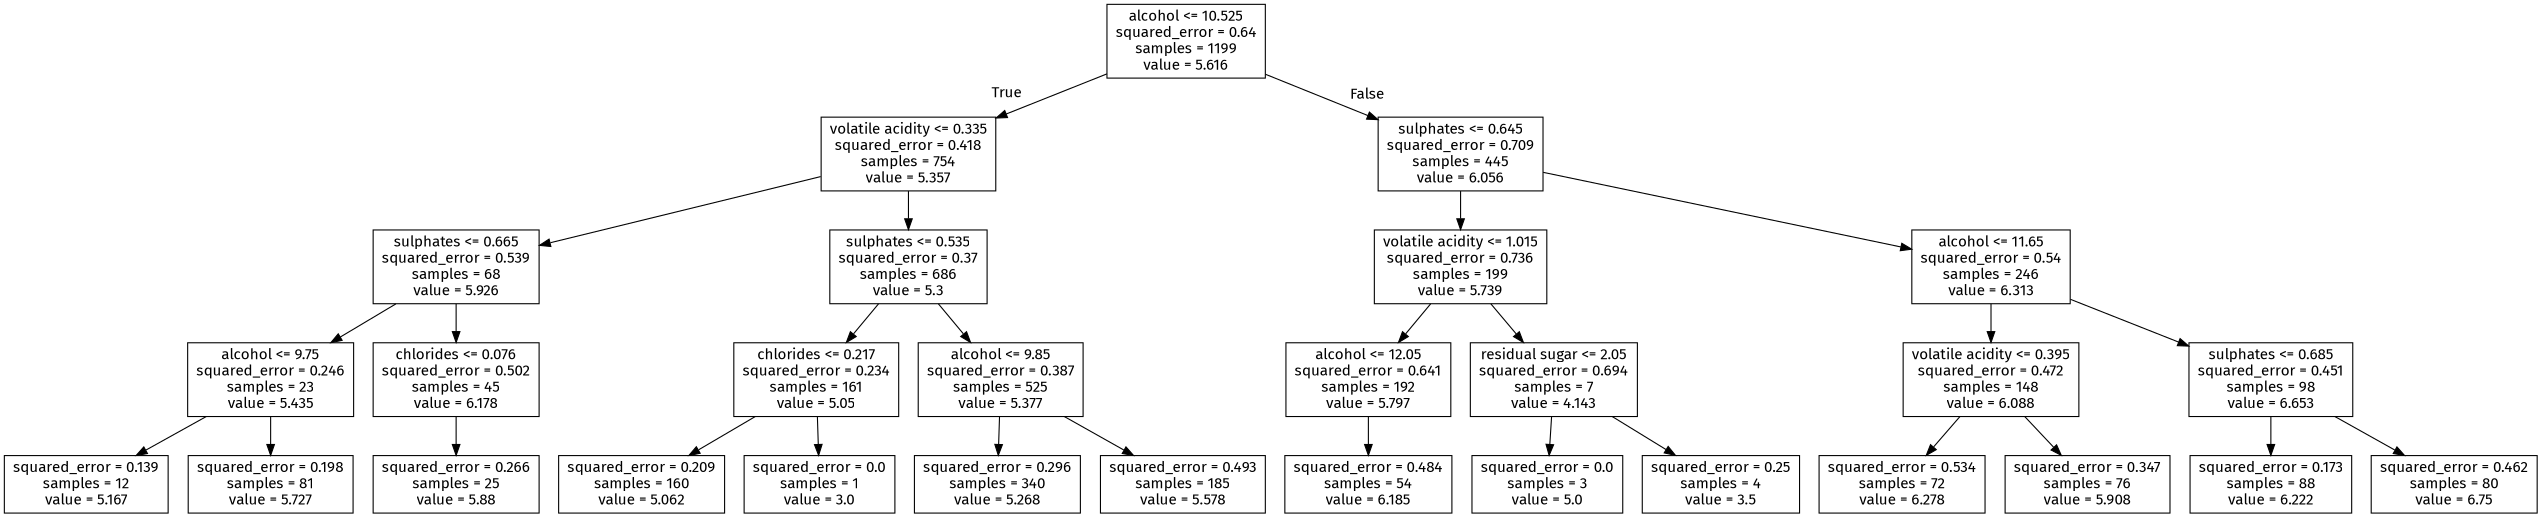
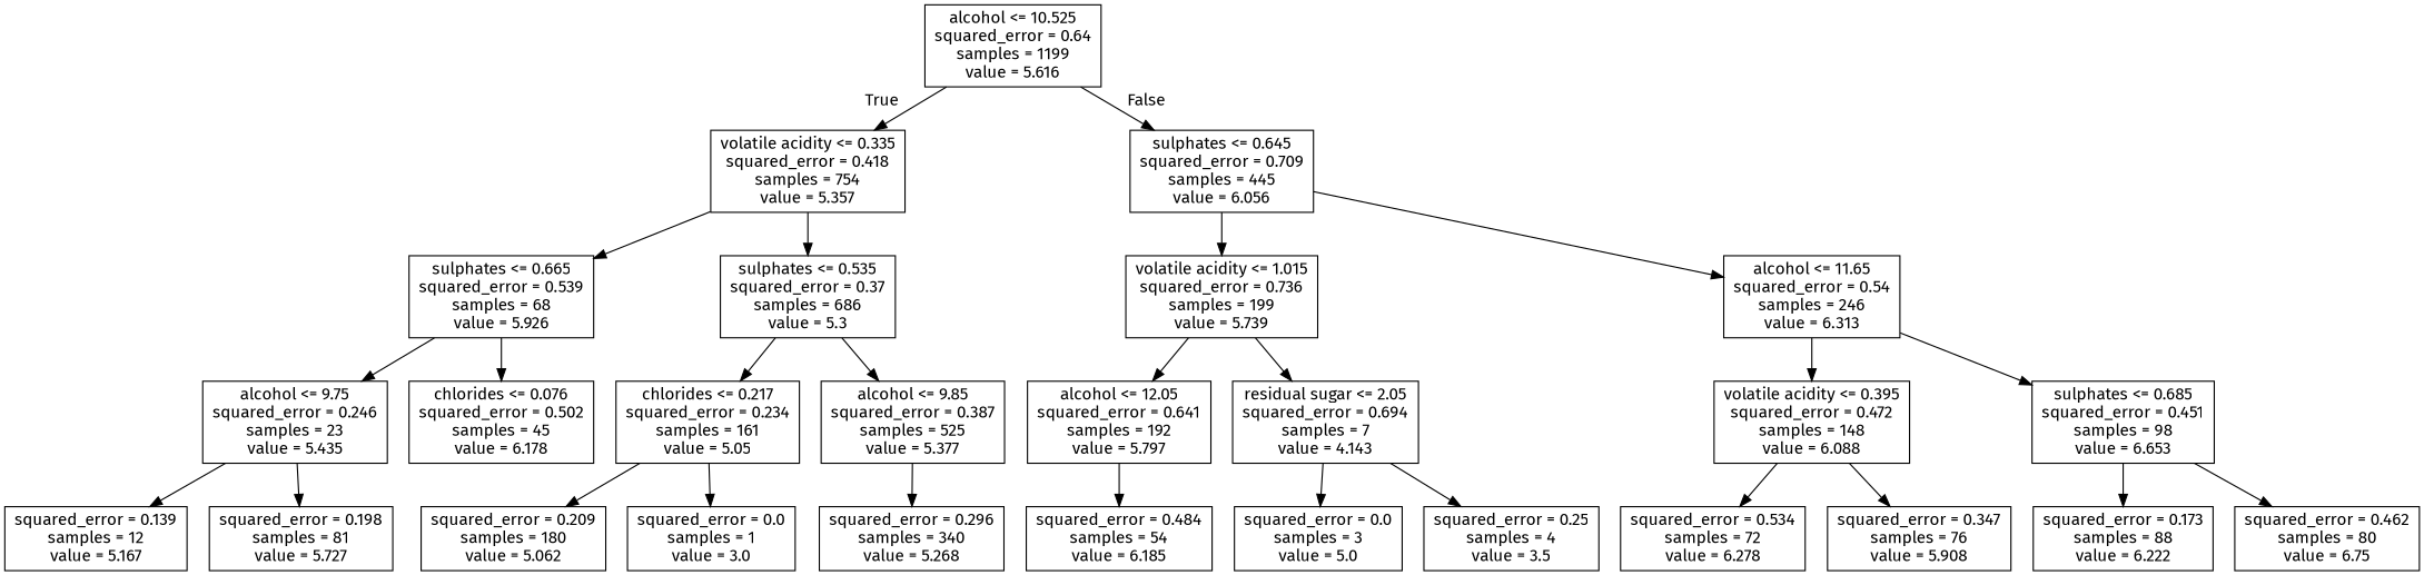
  digraph {
    fontname="Fira Sans"
    node [fontname="Fira Sans" shape=box]
    edge [fontname="Fira Sans"]
    n1 [label="alcohol <= 10.525\nsquared_error = 0.64\nsamples = 1199\nvalue = 5.616"]
    n2 [label="volatile acidity <= 0.335\nsquared_error = 0.418\nsamples = 754\nvalue = 5.357"]
    n3 [label="sulphates <= 0.645\nsquared_error = 0.709\nsamples = 445\nvalue = 6.056"]
    n4 [label="sulphates <= 0.665\nsquared_error = 0.539\nsamples = 68\nvalue = 5.926"]
    n5 [label="sulphates <= 0.535\nsquared_error = 0.37\nsamples = 686\nvalue = 5.3"]
    n6 [label="volatile acidity <= 1.015\nsquared_error = 0.736\nsamples = 199\nvalue = 5.739"]
    n7 [label="alcohol <= 11.65\nsquared_error = 0.54\nsamples = 246\nvalue = 6.313"]
    n8 [label="alcohol <= 9.75\nsquared_error = 0.246\nsamples = 23\nvalue = 5.435"]
    n9 [label="chlorides <= 0.076\nsquared_error = 0.502\nsamples = 45\nvalue = 6.178"]
    n10 [label="chlorides <= 0.217\nsquared_error = 0.234\nsamples = 161\nvalue = 5.05"]
    n11 [label="alcohol <= 9.85\nsquared_error = 0.387\nsamples = 525\nvalue = 5.377"]
    n12 [label="squared_error = 0.139\nsamples = 12\nvalue = 5.167"]
    n13 [label="squared_error = 0.198\nsamples = 81\nvalue = 5.727"]
-   n14 [label="squared_error = 0.266\nsamples = 25\nvalue = 5.88"]
-   n15 [label="squared_error = 0.209\nsamples = 160\nvalue = 5.062"]
+   n15 [label="squared_error = 0.209\nsamples = 180\nvalue = 5.062"]
    n16 [label="squared_error = 0.0\nsamples = 1\nvalue = 3.0"]
    n17 [label="squared_error = 0.296\nsamples = 340\nvalue = 5.268"]
-   n18 [label="squared_error = 0.493\nsamples = 185\nvalue = 5.578"]
    n19 [label="alcohol <= 12.05\nsquared_error = 0.641\nsamples = 192\nvalue = 5.797"]
    n20 [label="residual sugar <= 2.05\nsquared_error = 0.694\nsamples = 7\nvalue = 4.143"]
    n21 [label="volatile acidity <= 0.395\nsquared_error = 0.472\nsamples = 148\nvalue = 6.088"]
    n22 [label="sulphates <= 0.685\nsquared_error = 0.451\nsamples = 98\nvalue = 6.653"]
    n23 [label="squared_error = 0.484\nsamples = 54\nvalue = 6.185"]
    n24 [label="squared_error = 0.0\nsamples = 3\nvalue = 5.0"]
    n25 [label="squared_error = 0.25\nsamples = 4\nvalue = 3.5"]
    n26 [label="squared_error = 0.534\nsamples = 72\nvalue = 6.278"]
    n27 [label="squared_error = 0.347\nsamples = 76\nvalue = 5.908"]
    n28 [label="squared_error = 0.173\nsamples = 88\nvalue = 6.222"]
    n29 [label="squared_error = 0.462\nsamples = 80\nvalue = 6.75"]
    n1 -> n2 [headlabel=True labelangle=45 labeldistance=2.5]
    n1 -> n3 [headlabel=False labelangle=-45 labeldistance=2.5]
    n2 -> n4
    n2 -> n5
    n3 -> n6
    n3 -> n7
    n4 -> n8
    n4 -> n9
    n5 -> n10
    n5 -> n11
    n6 -> n19
    n6 -> n20
    n7 -> n21
    n7 -> n22
    n8 -> n12
    n8 -> n13
-   n9 -> n14
    n10 -> n15
    n10 -> n16
    n11 -> n17
-   n11 -> n18
    n19 -> n23
    n20 -> n24
    n20 -> n25
    n21 -> n26
    n21 -> n27
    n22 -> n28
    n22 -> n29
  }
